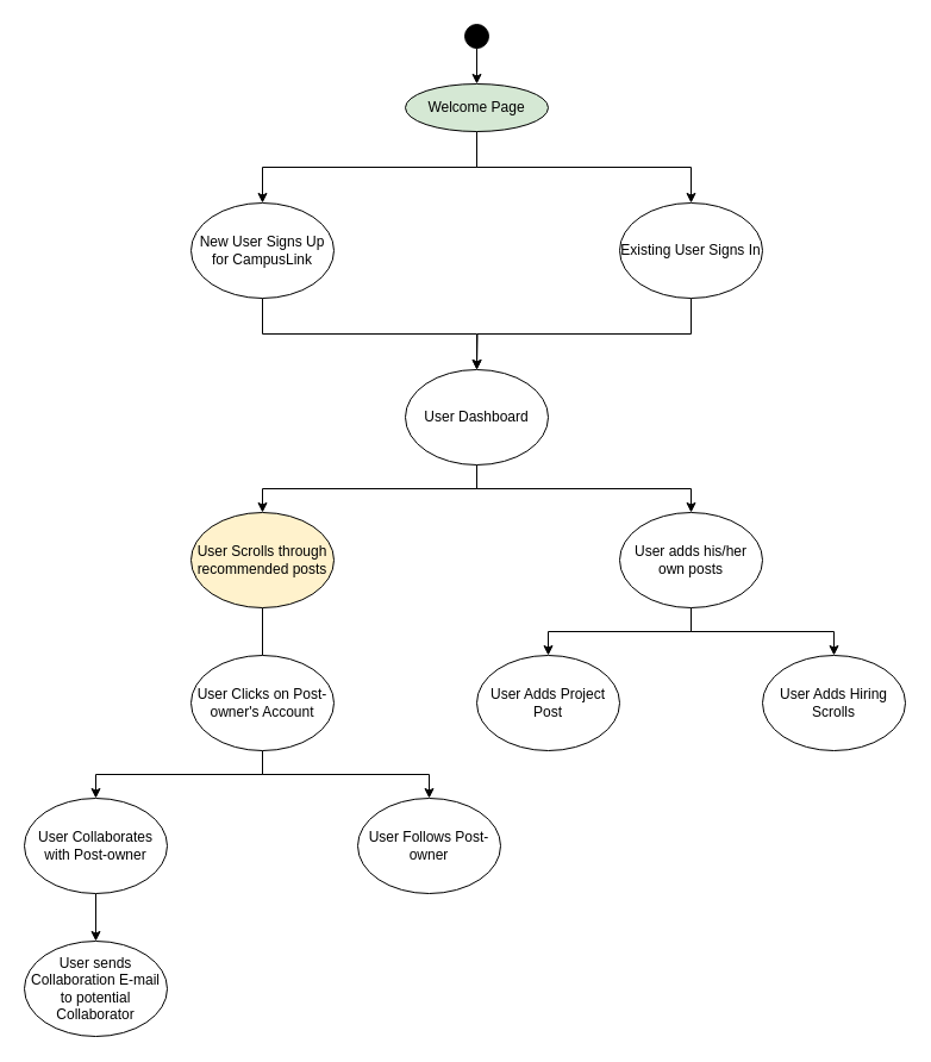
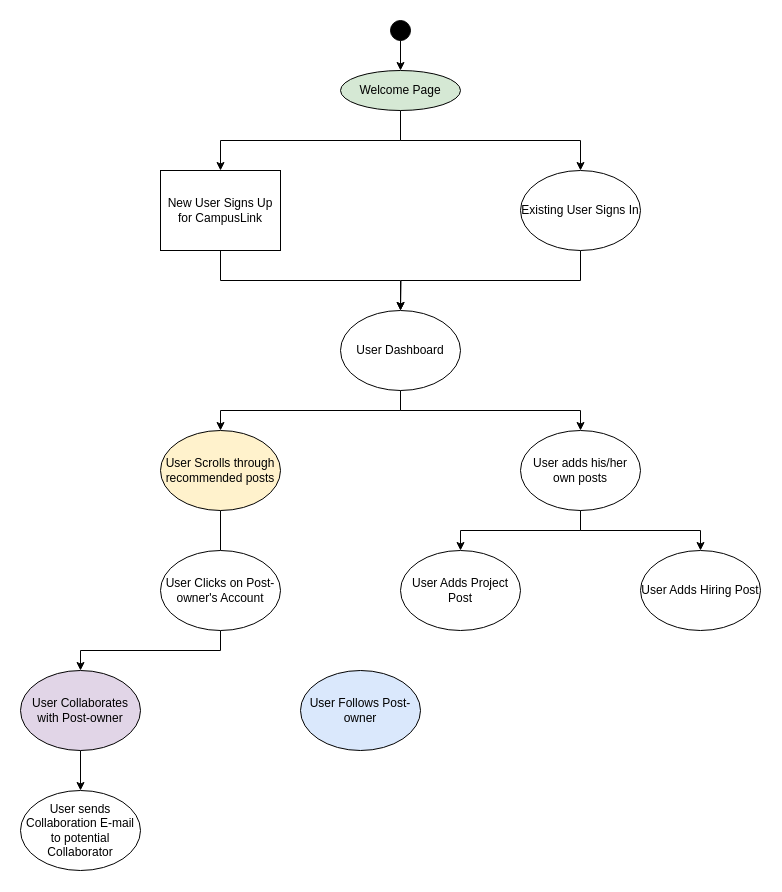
  <mxCell id="0" />
  <mxCell id="1" parent="0" />
  <mxCell id="2" value="" style="edgeStyle=orthogonalEdgeStyle;rounded=0;orthogonalLoop=1;jettySize=auto;html=1;" edge="1" parent="1" source="3" target="6"><mxGeometry relative="1" as="geometry" /></mxCell>
  <mxCell id="3" value="" style="ellipse;whiteSpace=wrap;html=1;aspect=fixed;fillColor=#000000;" vertex="1" parent="1"><mxGeometry x="390" y="20" width="20" height="20" as="geometry" /></mxCell>
  <mxCell id="4" style="edgeStyle=orthogonalEdgeStyle;rounded=0;orthogonalLoop=1;jettySize=auto;html=1;entryX=0.5;entryY=0;entryDx=0;entryDy=0;" edge="1" parent="1" source="6" target="8"><mxGeometry relative="1" as="geometry"><Array as="points"><mxPoint x="400" y="140" /><mxPoint x="220" y="140" /></Array></mxGeometry></mxCell>
  <mxCell id="5" style="edgeStyle=orthogonalEdgeStyle;rounded=0;orthogonalLoop=1;jettySize=auto;html=1;exitX=0.5;exitY=1;exitDx=0;exitDy=0;entryX=0.5;entryY=0;entryDx=0;entryDy=0;" edge="1" parent="1" source="6" target="10"><mxGeometry relative="1" as="geometry" /></mxCell>
  <mxCell id="6" value="Welcome Page" style="ellipse;whiteSpace=wrap;html=1;fillColor=#d5e8d4;" vertex="1" parent="1"><mxGeometry x="340" y="70" width="120" height="40" as="geometry" /></mxCell>
  <mxCell id="7" style="edgeStyle=orthogonalEdgeStyle;rounded=0;orthogonalLoop=1;jettySize=auto;html=1;exitX=0.5;exitY=1;exitDx=0;exitDy=0;entryX=0.5;entryY=0;entryDx=0;entryDy=0;" edge="1" parent="1" source="8" target="13"><mxGeometry relative="1" as="geometry" /></mxCell>
- <mxCell id="8" value="New User Signs Up for CampusLink" style="ellipse;whiteSpace=wrap;html=1;" vertex="1" parent="1"><mxGeometry x="160" y="170" width="120" height="80" as="geometry" /></mxCell>
+ <mxCell id="8" value="New User Signs Up for CampusLink" style="whiteSpace=wrap;html=1;rounded=0;" vertex="1" parent="1"><mxGeometry x="160" y="170" width="120" height="80" as="geometry" /></mxCell>
  <mxCell id="9" style="edgeStyle=orthogonalEdgeStyle;rounded=0;orthogonalLoop=1;jettySize=auto;html=1;exitX=0.5;exitY=1;exitDx=0;exitDy=0;" edge="1" parent="1" source="10"><mxGeometry relative="1" as="geometry"><mxPoint x="400" y="310" as="targetPoint" /></mxGeometry></mxCell>
  <mxCell id="10" value="Existing User Signs In" style="ellipse;whiteSpace=wrap;html=1;" vertex="1" parent="1"><mxGeometry x="520" y="170" width="120" height="80" as="geometry" /></mxCell>
  <mxCell id="11" style="edgeStyle=orthogonalEdgeStyle;rounded=0;orthogonalLoop=1;jettySize=auto;html=1;entryX=0.5;entryY=0;entryDx=0;entryDy=0;" edge="1" parent="1" source="13" target="15"><mxGeometry relative="1" as="geometry"><Array as="points"><mxPoint x="400" y="410" /><mxPoint x="220" y="410" /></Array></mxGeometry></mxCell>
  <mxCell id="12" style="edgeStyle=orthogonalEdgeStyle;rounded=0;orthogonalLoop=1;jettySize=auto;html=1;exitX=0.5;exitY=1;exitDx=0;exitDy=0;entryX=0.5;entryY=0;entryDx=0;entryDy=0;" edge="1" parent="1" source="13" target="18"><mxGeometry relative="1" as="geometry" /></mxCell>
  <mxCell id="13" value="User Dashboard" style="ellipse;whiteSpace=wrap;html=1;" vertex="1" parent="1"><mxGeometry x="340" y="310" width="120" height="80" as="geometry" /></mxCell>
  <mxCell id="14" value="" style="edgeStyle=orthogonalEdgeStyle;rounded=0;orthogonalLoop=1;jettySize=auto;html=1;endArrow=none;" edge="1" parent="1" source="15" target="21"><mxGeometry relative="1" as="geometry" /></mxCell>
  <mxCell id="15" value="User Scrolls through recommended posts" style="ellipse;whiteSpace=wrap;html=1;fillColor=#fff2cc;" vertex="1" parent="1"><mxGeometry x="160" y="430" width="120" height="80" as="geometry" /></mxCell>
  <mxCell id="16" style="edgeStyle=orthogonalEdgeStyle;rounded=0;orthogonalLoop=1;jettySize=auto;html=1;exitX=0.5;exitY=1;exitDx=0;exitDy=0;entryX=0.5;entryY=0;entryDx=0;entryDy=0;" edge="1" parent="1" source="18" target="26"><mxGeometry relative="1" as="geometry" /></mxCell>
  <mxCell id="17" style="edgeStyle=orthogonalEdgeStyle;rounded=0;orthogonalLoop=1;jettySize=auto;html=1;exitX=0.5;exitY=1;exitDx=0;exitDy=0;entryX=0.5;entryY=0;entryDx=0;entryDy=0;" edge="1" parent="1" source="18" target="27"><mxGeometry relative="1" as="geometry" /></mxCell>
  <mxCell id="18" value="User adds his/her own posts" style="ellipse;whiteSpace=wrap;html=1;" vertex="1" parent="1"><mxGeometry x="520" y="430" width="120" height="80" as="geometry" /></mxCell>
  <mxCell id="19" style="edgeStyle=orthogonalEdgeStyle;rounded=0;orthogonalLoop=1;jettySize=auto;html=1;entryX=0.5;entryY=0;entryDx=0;entryDy=0;" edge="1" parent="1" source="21" target="23"><mxGeometry relative="1" as="geometry"><Array as="points"><mxPoint x="220" y="650" /><mxPoint x="80" y="650" /></Array></mxGeometry></mxCell>
- <mxCell id="20" style="edgeStyle=orthogonalEdgeStyle;rounded=0;orthogonalLoop=1;jettySize=auto;html=1;exitX=0.5;exitY=1;exitDx=0;exitDy=0;entryX=0.5;entryY=0;entryDx=0;entryDy=0;" edge="1" parent="1" source="21" target="24"><mxGeometry relative="1" as="geometry" /></mxCell>
  <mxCell id="21" value="User Clicks on Post-owner's Account" style="ellipse;whiteSpace=wrap;html=1;" vertex="1" parent="1"><mxGeometry x="160" y="550" width="120" height="80" as="geometry" /></mxCell>
  <mxCell id="22" value="" style="edgeStyle=orthogonalEdgeStyle;rounded=0;orthogonalLoop=1;jettySize=auto;html=1;" edge="1" parent="1" source="23" target="25"><mxGeometry relative="1" as="geometry" /></mxCell>
- <mxCell id="23" value="User Collaborates with Post-owner" style="ellipse;whiteSpace=wrap;html=1;" vertex="1" parent="1"><mxGeometry x="20" y="670" width="120" height="80" as="geometry" /></mxCell>
- <mxCell id="24" value="User Follows Post-owner" style="ellipse;whiteSpace=wrap;html=1;" vertex="1" parent="1"><mxGeometry x="300" y="670" width="120" height="80" as="geometry" /></mxCell>
+ <mxCell id="23" value="User Collaborates with Post-owner" style="ellipse;whiteSpace=wrap;html=1;fillColor=#e1d5e7;" vertex="1" parent="1"><mxGeometry x="20" y="670" width="120" height="80" as="geometry" /></mxCell>
+ <mxCell id="24" value="User Follows Post-owner" style="ellipse;whiteSpace=wrap;html=1;fillColor=#dae8fc;" vertex="1" parent="1"><mxGeometry x="300" y="670" width="120" height="80" as="geometry" /></mxCell>
  <mxCell id="25" value="User sends Collaboration E-mail to potential Collaborator" style="ellipse;whiteSpace=wrap;html=1;" vertex="1" parent="1"><mxGeometry x="20" y="790" width="120" height="80" as="geometry" /></mxCell>
  <mxCell id="26" value="User Adds Project Post" style="ellipse;whiteSpace=wrap;html=1;" vertex="1" parent="1"><mxGeometry x="400" y="550" width="120" height="80" as="geometry" /></mxCell>
- <mxCell id="27" value="User Adds Hiring Scrolls" style="ellipse;whiteSpace=wrap;html=1;" vertex="1" parent="1"><mxGeometry x="640" y="550" width="120" height="80" as="geometry" /></mxCell>
+ <mxCell id="27" value="User Adds Hiring Post" style="ellipse;whiteSpace=wrap;html=1;" vertex="1" parent="1"><mxGeometry x="640" y="550" width="120" height="80" as="geometry" /></mxCell>
